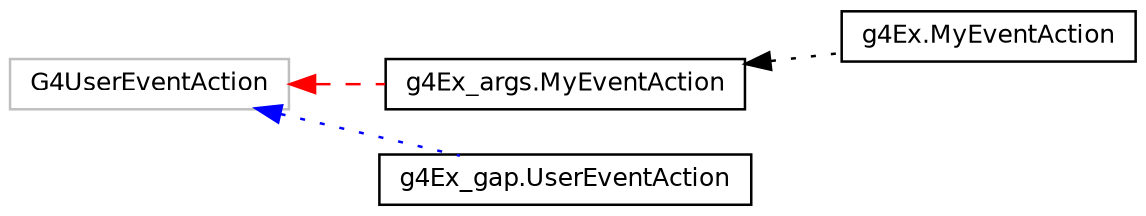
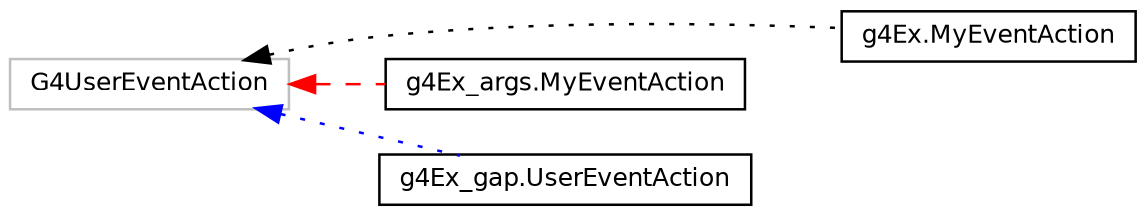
  digraph {
    rankdir=LR
    node [color=black fillcolor=white fontname=Helvetica fontsize=10 shape=record style=filled]
    edge [dir=back fontname=Helvetica fontsize=10 labelfontname=Helvetica labelfontsize=10 style=dotted]
    n1 [color=grey75 height=0.2 label=G4UserEventAction width=0.4]
    n2 [height=0.2 label="g4Ex.MyEventAction" width=0.4]
    n3 [height=0.2 label="g4Ex_args.MyEventAction" width=0.4]
    n4 [height=0.2 label="g4Ex_gap.UserEventAction" width=0.4]
-   n3 -> n2 [color=black]
+   n1 -> n2 [color=black]
    n1 -> n3 [color=red style=dashed]
    n1 -> n4 [color=blue]
  }
